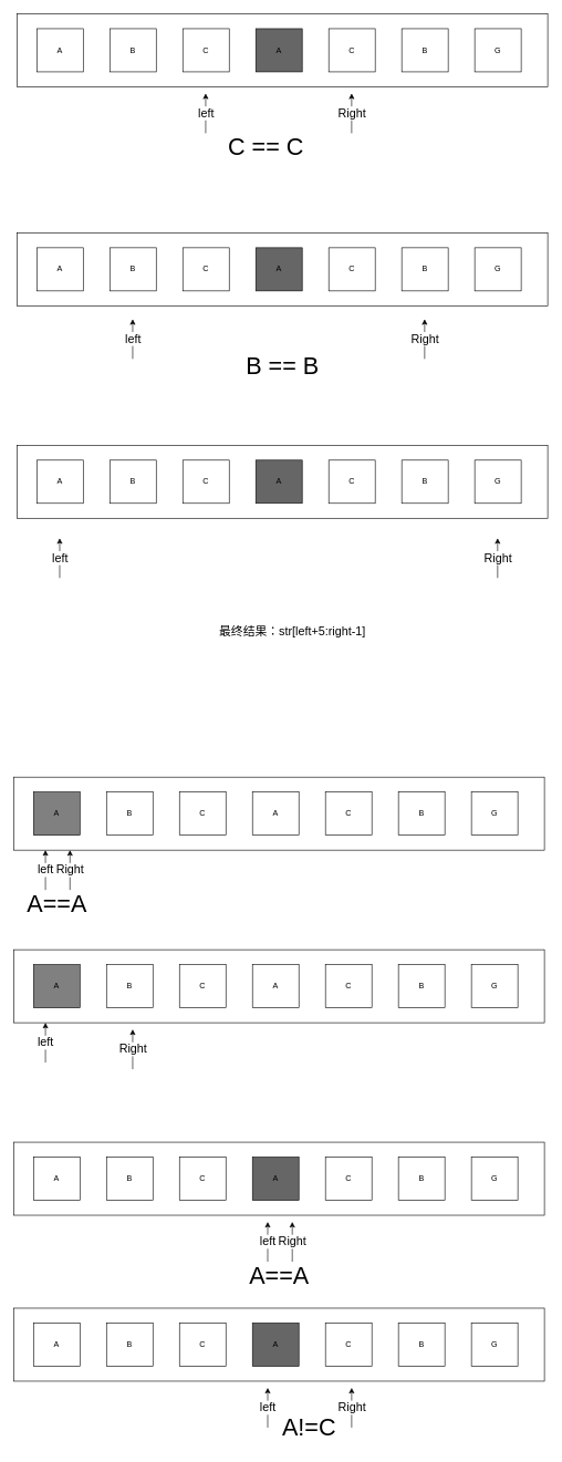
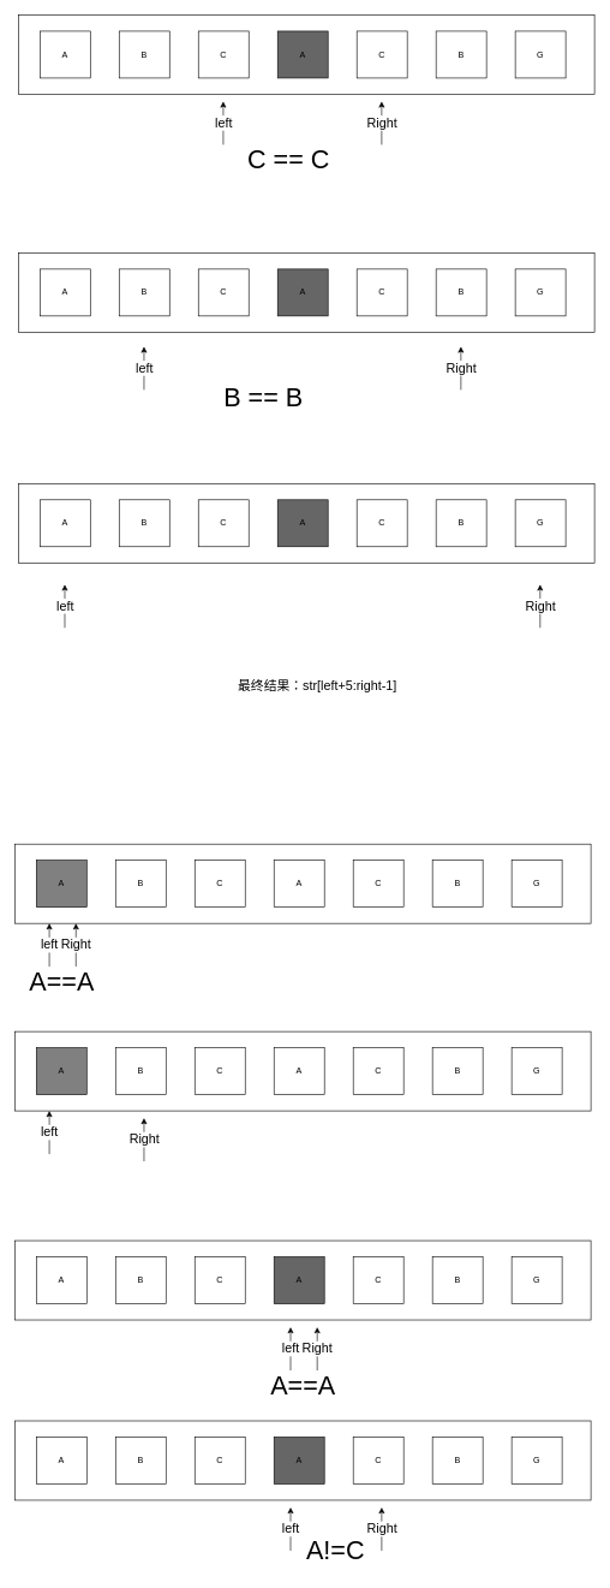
  <mxCell id="0" />
  <mxCell id="1" parent="0" />
  <mxCell id="2" value="" style="rounded=0;whiteSpace=wrap;html=1;" parent="1" vertex="1"><mxGeometry x="25" y="20" width="800" height="110" as="geometry" /></mxCell>
  <mxCell id="3" value="A" style="rounded=0;whiteSpace=wrap;html=1;strokeColor=#000000;fillColor=#FFFFFF;" parent="1" vertex="1"><mxGeometry x="55" y="42.5" width="70" height="65" as="geometry" /></mxCell>
  <mxCell id="4" value="B" style="rounded=0;whiteSpace=wrap;html=1;" parent="1" vertex="1"><mxGeometry x="165" y="42.5" width="70" height="65" as="geometry" /></mxCell>
  <mxCell id="5" value="C" style="rounded=0;whiteSpace=wrap;html=1;" parent="1" vertex="1"><mxGeometry x="275" y="42.5" width="70" height="65" as="geometry" /></mxCell>
  <mxCell id="6" value="A" style="rounded=0;whiteSpace=wrap;html=1;fillColor=#666666;" parent="1" vertex="1"><mxGeometry x="385" y="42.5" width="70" height="65" as="geometry" /></mxCell>
  <mxCell id="7" value="C" style="rounded=0;whiteSpace=wrap;html=1;" parent="1" vertex="1"><mxGeometry x="495" y="42.5" width="70" height="65" as="geometry" /></mxCell>
  <mxCell id="8" value="B" style="rounded=0;whiteSpace=wrap;html=1;" parent="1" vertex="1"><mxGeometry x="605" y="42.5" width="70" height="65" as="geometry" /></mxCell>
  <mxCell id="9" value="G" style="rounded=0;whiteSpace=wrap;html=1;" parent="1" vertex="1"><mxGeometry x="715" y="42.5" width="70" height="65" as="geometry" /></mxCell>
  <mxCell id="10" value="&lt;font style=&quot;font-size: 18px;&quot;&gt;left&lt;/font&gt;" style="endArrow=classic;html=1;rounded=0;" parent="1" edge="1"><mxGeometry width="50" height="50" relative="1" as="geometry"><mxPoint x="309.5" y="200" as="sourcePoint" /><mxPoint x="309.5" y="140" as="targetPoint" /></mxGeometry></mxCell>
  <mxCell id="11" value="&lt;font style=&quot;font-size: 18px;&quot;&gt;Right&lt;/font&gt;" style="endArrow=classic;html=1;rounded=0;" parent="1" edge="1"><mxGeometry width="50" height="50" relative="1" as="geometry"><mxPoint x="529.5" y="200" as="sourcePoint" /><mxPoint x="529.5" y="140" as="targetPoint" /></mxGeometry></mxCell>
  <mxCell id="12" value="&lt;font style=&quot;font-size: 36px;&quot;&gt;C == C&lt;/font&gt;" style="text;html=1;align=center;verticalAlign=middle;resizable=0;points=[];autosize=1;strokeColor=none;fillColor=none;" parent="1" vertex="1"><mxGeometry x="330" y="190" width="140" height="60" as="geometry" /></mxCell>
  <mxCell id="13" value="" style="rounded=0;whiteSpace=wrap;html=1;" parent="1" vertex="1"><mxGeometry x="25" y="350" width="800" height="110" as="geometry" /></mxCell>
  <mxCell id="14" value="A" style="rounded=0;whiteSpace=wrap;html=1;strokeColor=#000000;fillColor=#FFFFFF;" parent="1" vertex="1"><mxGeometry x="55" y="372.5" width="70" height="65" as="geometry" /></mxCell>
  <mxCell id="15" value="B" style="rounded=0;whiteSpace=wrap;html=1;" parent="1" vertex="1"><mxGeometry x="165" y="372.5" width="70" height="65" as="geometry" /></mxCell>
  <mxCell id="16" value="C" style="rounded=0;whiteSpace=wrap;html=1;" parent="1" vertex="1"><mxGeometry x="275" y="372.5" width="70" height="65" as="geometry" /></mxCell>
  <mxCell id="17" value="A" style="rounded=0;whiteSpace=wrap;html=1;fillColor=#666666;" parent="1" vertex="1"><mxGeometry x="385" y="372.5" width="70" height="65" as="geometry" /></mxCell>
  <mxCell id="18" value="C" style="rounded=0;whiteSpace=wrap;html=1;" parent="1" vertex="1"><mxGeometry x="495" y="372.5" width="70" height="65" as="geometry" /></mxCell>
  <mxCell id="19" value="B" style="rounded=0;whiteSpace=wrap;html=1;" parent="1" vertex="1"><mxGeometry x="605" y="372.5" width="70" height="65" as="geometry" /></mxCell>
  <mxCell id="20" value="G" style="rounded=0;whiteSpace=wrap;html=1;" parent="1" vertex="1"><mxGeometry x="715" y="372.5" width="70" height="65" as="geometry" /></mxCell>
  <mxCell id="21" value="&lt;font style=&quot;font-size: 18px;&quot;&gt;left&lt;/font&gt;" style="endArrow=classic;html=1;rounded=0;" parent="1" edge="1"><mxGeometry width="50" height="50" relative="1" as="geometry"><mxPoint x="199.5" y="540" as="sourcePoint" /><mxPoint x="199.5" y="480" as="targetPoint" /></mxGeometry></mxCell>
  <mxCell id="22" value="&lt;font style=&quot;font-size: 18px;&quot;&gt;Right&lt;/font&gt;" style="endArrow=classic;html=1;rounded=0;" parent="1" edge="1"><mxGeometry width="50" height="50" relative="1" as="geometry"><mxPoint x="639.5" y="540" as="sourcePoint" /><mxPoint x="639.5" y="480" as="targetPoint" /></mxGeometry></mxCell>
- <mxCell id="23" value="&lt;font style=&quot;font-size: 36px;&quot;&gt;B == B&lt;/font&gt;" style="text;html=1;align=center;verticalAlign=middle;resizable=0;points=[];autosize=1;strokeColor=none;fillColor=none;" parent="1" vertex="1"><mxGeometry x="360" y="520" width="130" height="60" as="geometry" /></mxCell>
+ <mxCell id="23" value="&lt;font style=&quot;font-size: 36px;&quot;&gt;B == B&lt;/font&gt;" style="text;html=1;align=center;verticalAlign=middle;resizable=0;points=[];autosize=1;strokeColor=none;fillColor=none;" parent="1" vertex="1"><mxGeometry x="300" y="520" width="130" height="60" as="geometry" /></mxCell>
  <mxCell id="24" value="" style="rounded=0;whiteSpace=wrap;html=1;" parent="1" vertex="1"><mxGeometry x="25" y="670" width="800" height="110" as="geometry" /></mxCell>
  <mxCell id="25" value="A" style="rounded=0;whiteSpace=wrap;html=1;strokeColor=#000000;fillColor=#FFFFFF;" parent="1" vertex="1"><mxGeometry x="55" y="692.5" width="70" height="65" as="geometry" /></mxCell>
  <mxCell id="26" value="B" style="rounded=0;whiteSpace=wrap;html=1;" parent="1" vertex="1"><mxGeometry x="165" y="692.5" width="70" height="65" as="geometry" /></mxCell>
  <mxCell id="27" value="C" style="rounded=0;whiteSpace=wrap;html=1;" parent="1" vertex="1"><mxGeometry x="275" y="692.5" width="70" height="65" as="geometry" /></mxCell>
  <mxCell id="28" value="A" style="rounded=0;whiteSpace=wrap;html=1;fillColor=#666666;" parent="1" vertex="1"><mxGeometry x="385" y="692.5" width="70" height="65" as="geometry" /></mxCell>
  <mxCell id="29" value="C" style="rounded=0;whiteSpace=wrap;html=1;" parent="1" vertex="1"><mxGeometry x="495" y="692.5" width="70" height="65" as="geometry" /></mxCell>
  <mxCell id="30" value="B" style="rounded=0;whiteSpace=wrap;html=1;" parent="1" vertex="1"><mxGeometry x="605" y="692.5" width="70" height="65" as="geometry" /></mxCell>
  <mxCell id="31" value="G" style="rounded=0;whiteSpace=wrap;html=1;" parent="1" vertex="1"><mxGeometry x="715" y="692.5" width="70" height="65" as="geometry" /></mxCell>
  <mxCell id="32" value="&lt;font style=&quot;font-size: 18px;&quot;&gt;left&lt;/font&gt;" style="endArrow=classic;html=1;rounded=0;" parent="1" edge="1"><mxGeometry width="50" height="50" relative="1" as="geometry"><mxPoint x="89.5" y="870" as="sourcePoint" /><mxPoint x="89.5" y="810" as="targetPoint" /></mxGeometry></mxCell>
  <mxCell id="33" value="&lt;font style=&quot;font-size: 18px;&quot;&gt;Right&lt;/font&gt;" style="endArrow=classic;html=1;rounded=0;" parent="1" edge="1"><mxGeometry width="50" height="50" relative="1" as="geometry"><mxPoint x="749.5" y="870" as="sourcePoint" /><mxPoint x="749.5" y="810" as="targetPoint" /></mxGeometry></mxCell>
  <mxCell id="34" value="最终结果：str[left+5:right-1]" style="text;html=1;align=center;verticalAlign=middle;resizable=0;points=[];autosize=1;strokeColor=none;fillColor=none;fontSize=18;" parent="1" vertex="1"><mxGeometry x="320" y="930" width="240" height="40" as="geometry" /></mxCell>
  <mxCell id="35" value="" style="rounded=0;whiteSpace=wrap;html=1;" parent="1" vertex="1"><mxGeometry x="20" y="1720" width="800" height="110" as="geometry" /></mxCell>
  <mxCell id="36" value="A" style="rounded=0;whiteSpace=wrap;html=1;strokeColor=#000000;fillColor=#FFFFFF;" parent="1" vertex="1"><mxGeometry x="50" y="1742.5" width="70" height="65" as="geometry" /></mxCell>
  <mxCell id="37" value="B" style="rounded=0;whiteSpace=wrap;html=1;" parent="1" vertex="1"><mxGeometry x="160" y="1742.5" width="70" height="65" as="geometry" /></mxCell>
  <mxCell id="38" value="C" style="rounded=0;whiteSpace=wrap;html=1;" parent="1" vertex="1"><mxGeometry x="270" y="1742.5" width="70" height="65" as="geometry" /></mxCell>
  <mxCell id="39" value="A" style="rounded=0;whiteSpace=wrap;html=1;fillColor=#666666;" parent="1" vertex="1"><mxGeometry x="380" y="1742.5" width="70" height="65" as="geometry" /></mxCell>
  <mxCell id="40" value="C" style="rounded=0;whiteSpace=wrap;html=1;" parent="1" vertex="1"><mxGeometry x="490" y="1742.5" width="70" height="65" as="geometry" /></mxCell>
  <mxCell id="41" value="B" style="rounded=0;whiteSpace=wrap;html=1;" parent="1" vertex="1"><mxGeometry x="600" y="1742.5" width="70" height="65" as="geometry" /></mxCell>
  <mxCell id="42" value="G" style="rounded=0;whiteSpace=wrap;html=1;" parent="1" vertex="1"><mxGeometry x="710" y="1742.5" width="70" height="65" as="geometry" /></mxCell>
  <mxCell id="43" value="&lt;font style=&quot;font-size: 18px;&quot;&gt;left&lt;/font&gt;" style="endArrow=classic;html=1;rounded=0;" parent="1" edge="1"><mxGeometry width="50" height="50" relative="1" as="geometry"><mxPoint x="403" y="1900" as="sourcePoint" /><mxPoint x="403" y="1840" as="targetPoint" /></mxGeometry></mxCell>
  <mxCell id="44" value="&lt;font style=&quot;font-size: 18px;&quot;&gt;Right&lt;/font&gt;" style="endArrow=classic;html=1;rounded=0;" parent="1" edge="1"><mxGeometry width="50" height="50" relative="1" as="geometry"><mxPoint x="440" y="1900" as="sourcePoint" /><mxPoint x="440" y="1840" as="targetPoint" /></mxGeometry></mxCell>
  <mxCell id="45" value="&lt;font style=&quot;font-size: 36px;&quot;&gt;A==A&lt;/font&gt;" style="text;html=1;align=center;verticalAlign=middle;resizable=0;points=[];autosize=1;strokeColor=none;fillColor=none;" parent="1" vertex="1"><mxGeometry x="365" y="1890" width="110" height="60" as="geometry" /></mxCell>
  <mxCell id="46" value="" style="rounded=0;whiteSpace=wrap;html=1;" parent="1" vertex="1"><mxGeometry x="20" y="1170" width="800" height="110" as="geometry" /></mxCell>
  <mxCell id="47" value="A" style="rounded=0;whiteSpace=wrap;html=1;strokeColor=#000000;fillColor=#808080;" parent="1" vertex="1"><mxGeometry x="50" y="1192.5" width="70" height="65" as="geometry" /></mxCell>
  <mxCell id="48" value="B" style="rounded=0;whiteSpace=wrap;html=1;" parent="1" vertex="1"><mxGeometry x="160" y="1192.5" width="70" height="65" as="geometry" /></mxCell>
  <mxCell id="49" value="C" style="rounded=0;whiteSpace=wrap;html=1;" parent="1" vertex="1"><mxGeometry x="270" y="1192.5" width="70" height="65" as="geometry" /></mxCell>
  <mxCell id="50" value="A" style="rounded=0;whiteSpace=wrap;html=1;fillColor=#FFFFFF;" parent="1" vertex="1"><mxGeometry x="380" y="1192.5" width="70" height="65" as="geometry" /></mxCell>
  <mxCell id="51" value="C" style="rounded=0;whiteSpace=wrap;html=1;" parent="1" vertex="1"><mxGeometry x="490" y="1192.5" width="70" height="65" as="geometry" /></mxCell>
  <mxCell id="52" value="B" style="rounded=0;whiteSpace=wrap;html=1;" parent="1" vertex="1"><mxGeometry x="600" y="1192.5" width="70" height="65" as="geometry" /></mxCell>
  <mxCell id="53" value="G" style="rounded=0;whiteSpace=wrap;html=1;" parent="1" vertex="1"><mxGeometry x="710" y="1192.5" width="70" height="65" as="geometry" /></mxCell>
  <mxCell id="54" value="&lt;font style=&quot;font-size: 18px;&quot;&gt;left&lt;/font&gt;" style="endArrow=classic;html=1;rounded=0;" parent="1" edge="1"><mxGeometry width="50" height="50" relative="1" as="geometry"><mxPoint x="68" y="1340" as="sourcePoint" /><mxPoint x="68" y="1280" as="targetPoint" /></mxGeometry></mxCell>
  <mxCell id="55" value="&lt;font style=&quot;font-size: 18px;&quot;&gt;Right&lt;/font&gt;" style="endArrow=classic;html=1;rounded=0;" parent="1" edge="1"><mxGeometry width="50" height="50" relative="1" as="geometry"><mxPoint x="105" y="1340" as="sourcePoint" /><mxPoint x="105" y="1280" as="targetPoint" /></mxGeometry></mxCell>
  <mxCell id="56" value="&lt;font style=&quot;font-size: 36px;&quot;&gt;A==A&lt;/font&gt;" style="text;html=1;align=center;verticalAlign=middle;resizable=0;points=[];autosize=1;strokeColor=none;fillColor=none;" parent="1" vertex="1"><mxGeometry x="30" y="1330" width="110" height="60" as="geometry" /></mxCell>
  <mxCell id="57" value="" style="rounded=0;whiteSpace=wrap;html=1;" parent="1" vertex="1"><mxGeometry x="20" y="1430" width="800" height="110" as="geometry" /></mxCell>
  <mxCell id="58" value="A" style="rounded=0;whiteSpace=wrap;html=1;strokeColor=#000000;fillColor=#808080;" parent="1" vertex="1"><mxGeometry x="50" y="1452.5" width="70" height="65" as="geometry" /></mxCell>
  <mxCell id="59" value="B" style="rounded=0;whiteSpace=wrap;html=1;" parent="1" vertex="1"><mxGeometry x="160" y="1452.5" width="70" height="65" as="geometry" /></mxCell>
  <mxCell id="60" value="C" style="rounded=0;whiteSpace=wrap;html=1;" parent="1" vertex="1"><mxGeometry x="270" y="1452.5" width="70" height="65" as="geometry" /></mxCell>
  <mxCell id="61" value="A" style="rounded=0;whiteSpace=wrap;html=1;fillColor=#FFFFFF;" parent="1" vertex="1"><mxGeometry x="380" y="1452.5" width="70" height="65" as="geometry" /></mxCell>
  <mxCell id="62" value="C" style="rounded=0;whiteSpace=wrap;html=1;" parent="1" vertex="1"><mxGeometry x="490" y="1452.5" width="70" height="65" as="geometry" /></mxCell>
  <mxCell id="63" value="B" style="rounded=0;whiteSpace=wrap;html=1;" parent="1" vertex="1"><mxGeometry x="600" y="1452.5" width="70" height="65" as="geometry" /></mxCell>
  <mxCell id="64" value="G" style="rounded=0;whiteSpace=wrap;html=1;" parent="1" vertex="1"><mxGeometry x="710" y="1452.5" width="70" height="65" as="geometry" /></mxCell>
  <mxCell id="65" value="&lt;font style=&quot;font-size: 18px;&quot;&gt;left&lt;/font&gt;" style="endArrow=classic;html=1;rounded=0;" parent="1" edge="1"><mxGeometry width="50" height="50" relative="1" as="geometry"><mxPoint x="68" y="1600" as="sourcePoint" /><mxPoint x="68" y="1540" as="targetPoint" /></mxGeometry></mxCell>
  <mxCell id="66" value="&lt;font style=&quot;font-size: 18px;&quot;&gt;Right&lt;/font&gt;" style="endArrow=classic;html=1;rounded=0;" parent="1" edge="1"><mxGeometry width="50" height="50" relative="1" as="geometry"><mxPoint x="199.5" y="1610" as="sourcePoint" /><mxPoint x="199.5" y="1550" as="targetPoint" /></mxGeometry></mxCell>
  <mxCell id="67" value="" style="rounded=0;whiteSpace=wrap;html=1;" parent="1" vertex="1"><mxGeometry x="20" y="1970" width="800" height="110" as="geometry" /></mxCell>
  <mxCell id="68" value="A" style="rounded=0;whiteSpace=wrap;html=1;strokeColor=#000000;fillColor=#FFFFFF;" parent="1" vertex="1"><mxGeometry x="50" y="1992.5" width="70" height="65" as="geometry" /></mxCell>
  <mxCell id="69" value="B" style="rounded=0;whiteSpace=wrap;html=1;" parent="1" vertex="1"><mxGeometry x="160" y="1992.5" width="70" height="65" as="geometry" /></mxCell>
  <mxCell id="70" value="C" style="rounded=0;whiteSpace=wrap;html=1;" parent="1" vertex="1"><mxGeometry x="270" y="1992.5" width="70" height="65" as="geometry" /></mxCell>
  <mxCell id="71" value="A" style="rounded=0;whiteSpace=wrap;html=1;fillColor=#666666;" parent="1" vertex="1"><mxGeometry x="380" y="1992.5" width="70" height="65" as="geometry" /></mxCell>
  <mxCell id="72" value="C" style="rounded=0;whiteSpace=wrap;html=1;" parent="1" vertex="1"><mxGeometry x="490" y="1992.5" width="70" height="65" as="geometry" /></mxCell>
  <mxCell id="73" value="B" style="rounded=0;whiteSpace=wrap;html=1;" parent="1" vertex="1"><mxGeometry x="600" y="1992.5" width="70" height="65" as="geometry" /></mxCell>
  <mxCell id="74" value="G" style="rounded=0;whiteSpace=wrap;html=1;" parent="1" vertex="1"><mxGeometry x="710" y="1992.5" width="70" height="65" as="geometry" /></mxCell>
  <mxCell id="75" value="&lt;font style=&quot;font-size: 18px;&quot;&gt;left&lt;/font&gt;" style="endArrow=classic;html=1;rounded=0;" parent="1" edge="1"><mxGeometry width="50" height="50" relative="1" as="geometry"><mxPoint x="403" y="2150" as="sourcePoint" /><mxPoint x="403" y="2090" as="targetPoint" /></mxGeometry></mxCell>
  <mxCell id="76" value="&lt;font style=&quot;font-size: 18px;&quot;&gt;Right&lt;/font&gt;" style="endArrow=classic;html=1;rounded=0;" parent="1" edge="1"><mxGeometry width="50" height="50" relative="1" as="geometry"><mxPoint x="529.5" y="2150" as="sourcePoint" /><mxPoint x="529.5" y="2090" as="targetPoint" /></mxGeometry></mxCell>
  <mxCell id="77" value="&lt;font style=&quot;font-size: 36px;&quot;&gt;A!=C&lt;/font&gt;" style="text;html=1;align=center;verticalAlign=middle;resizable=0;points=[];autosize=1;strokeColor=none;fillColor=none;" parent="1" vertex="1"><mxGeometry x="415" y="2120" width="100" height="60" as="geometry" /></mxCell>
